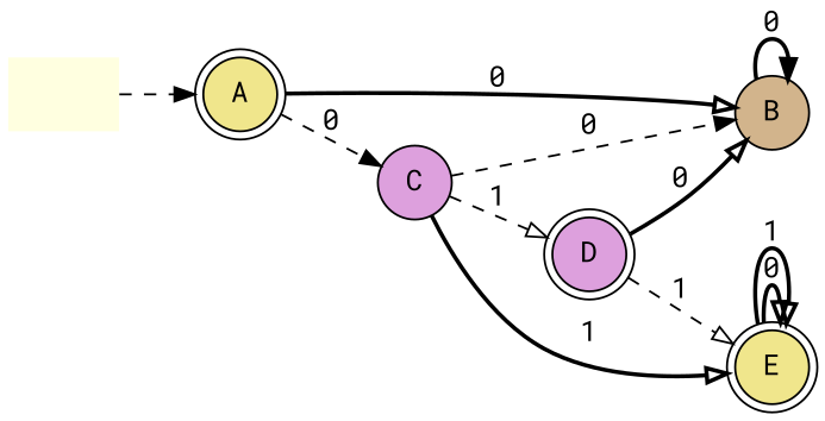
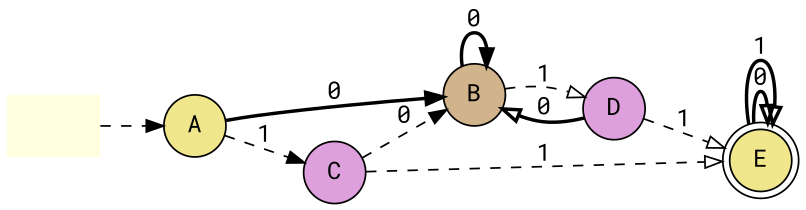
  digraph {
    fontname="Roboto Mono"
    rankdir=LR
    node [fillcolor=khaki fontname="Roboto Mono" shape=circle style=filled]
    edge [arrowhead=onormal fontname="Roboto Mono" style=bold]
    "" [fillcolor=lightyellow shape=plaintext]
-   n2 [label=A shape=doublecircle]
+   n2 [label=A]
    n3 [fillcolor=tan label=B]
    n4 [fillcolor=plum label=C]
-   n5 [fillcolor=plum label=D shape=doublecircle]
+   n5 [fillcolor=plum label=D]
    n6 [label=E shape=doublecircle]
    "" -> n2 [arrowhead=normal style=dashed]
-   n2 -> n3 [label=0]
-   n2 -> n4 [arrowhead=normal label=0 style=dashed]
+   n2 -> n3 [arrowhead=normal label=0]
+   n2 -> n4 [arrowhead=normal label=1 style=dashed]
    n3 -> n3 [arrowhead=normal label=0]
-   n4 -> n5 [label=1 style=dashed]
+   n3 -> n5 [label=1 style=dashed]
    n4 -> n3 [arrowhead=normal label=0 style=dashed]
-   n4 -> n6 [label=1]
+   n4 -> n6 [label=1 style=dashed]
    n5 -> n3 [label=0]
    n5 -> n6 [label=1 style=dashed]
    n6 -> n6 [label=0]
    n6 -> n6 [label=1]
  }
